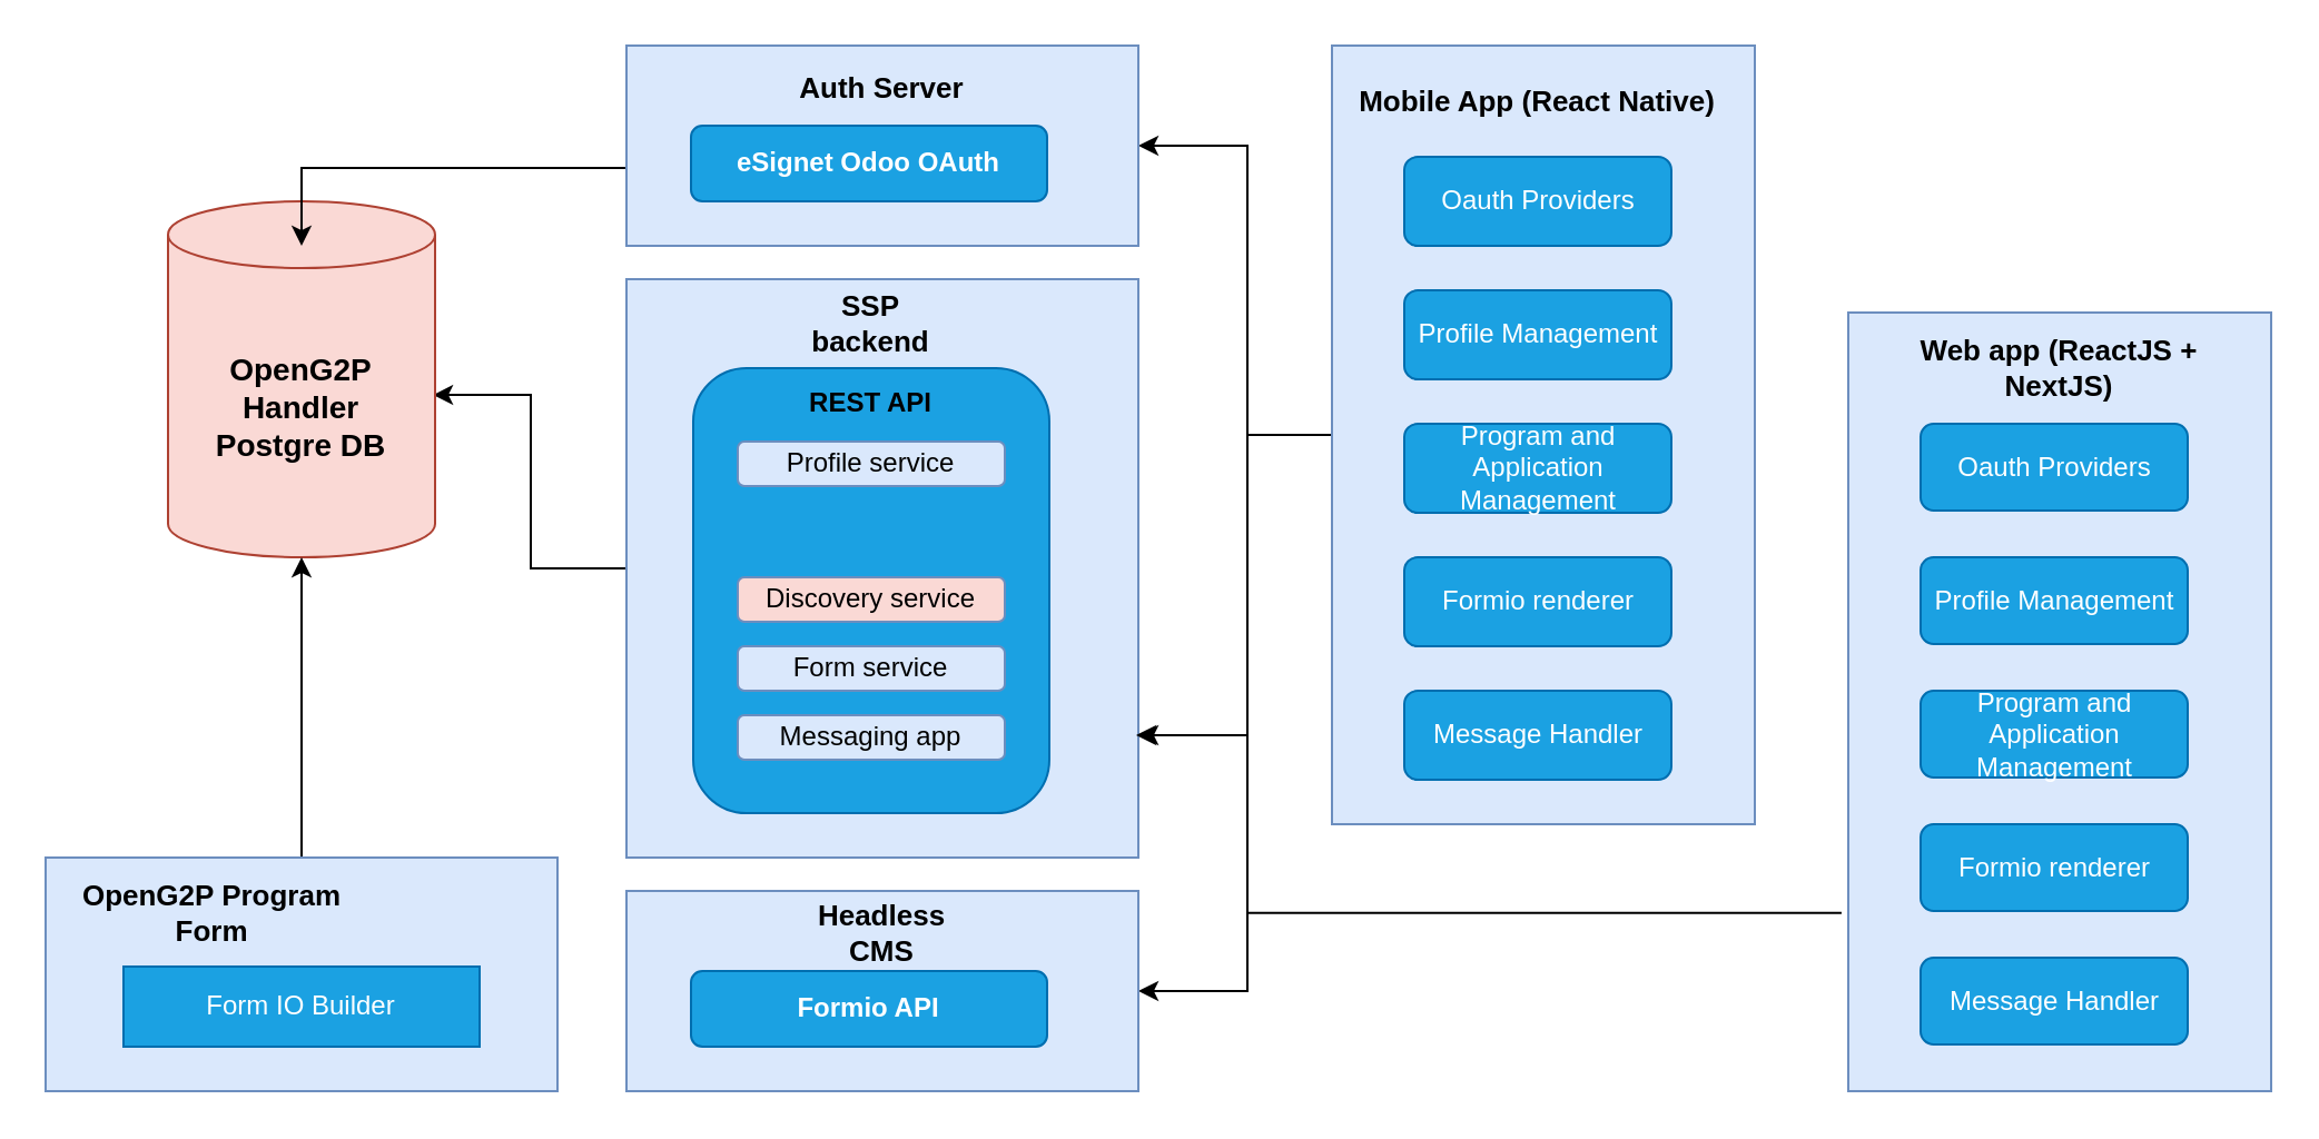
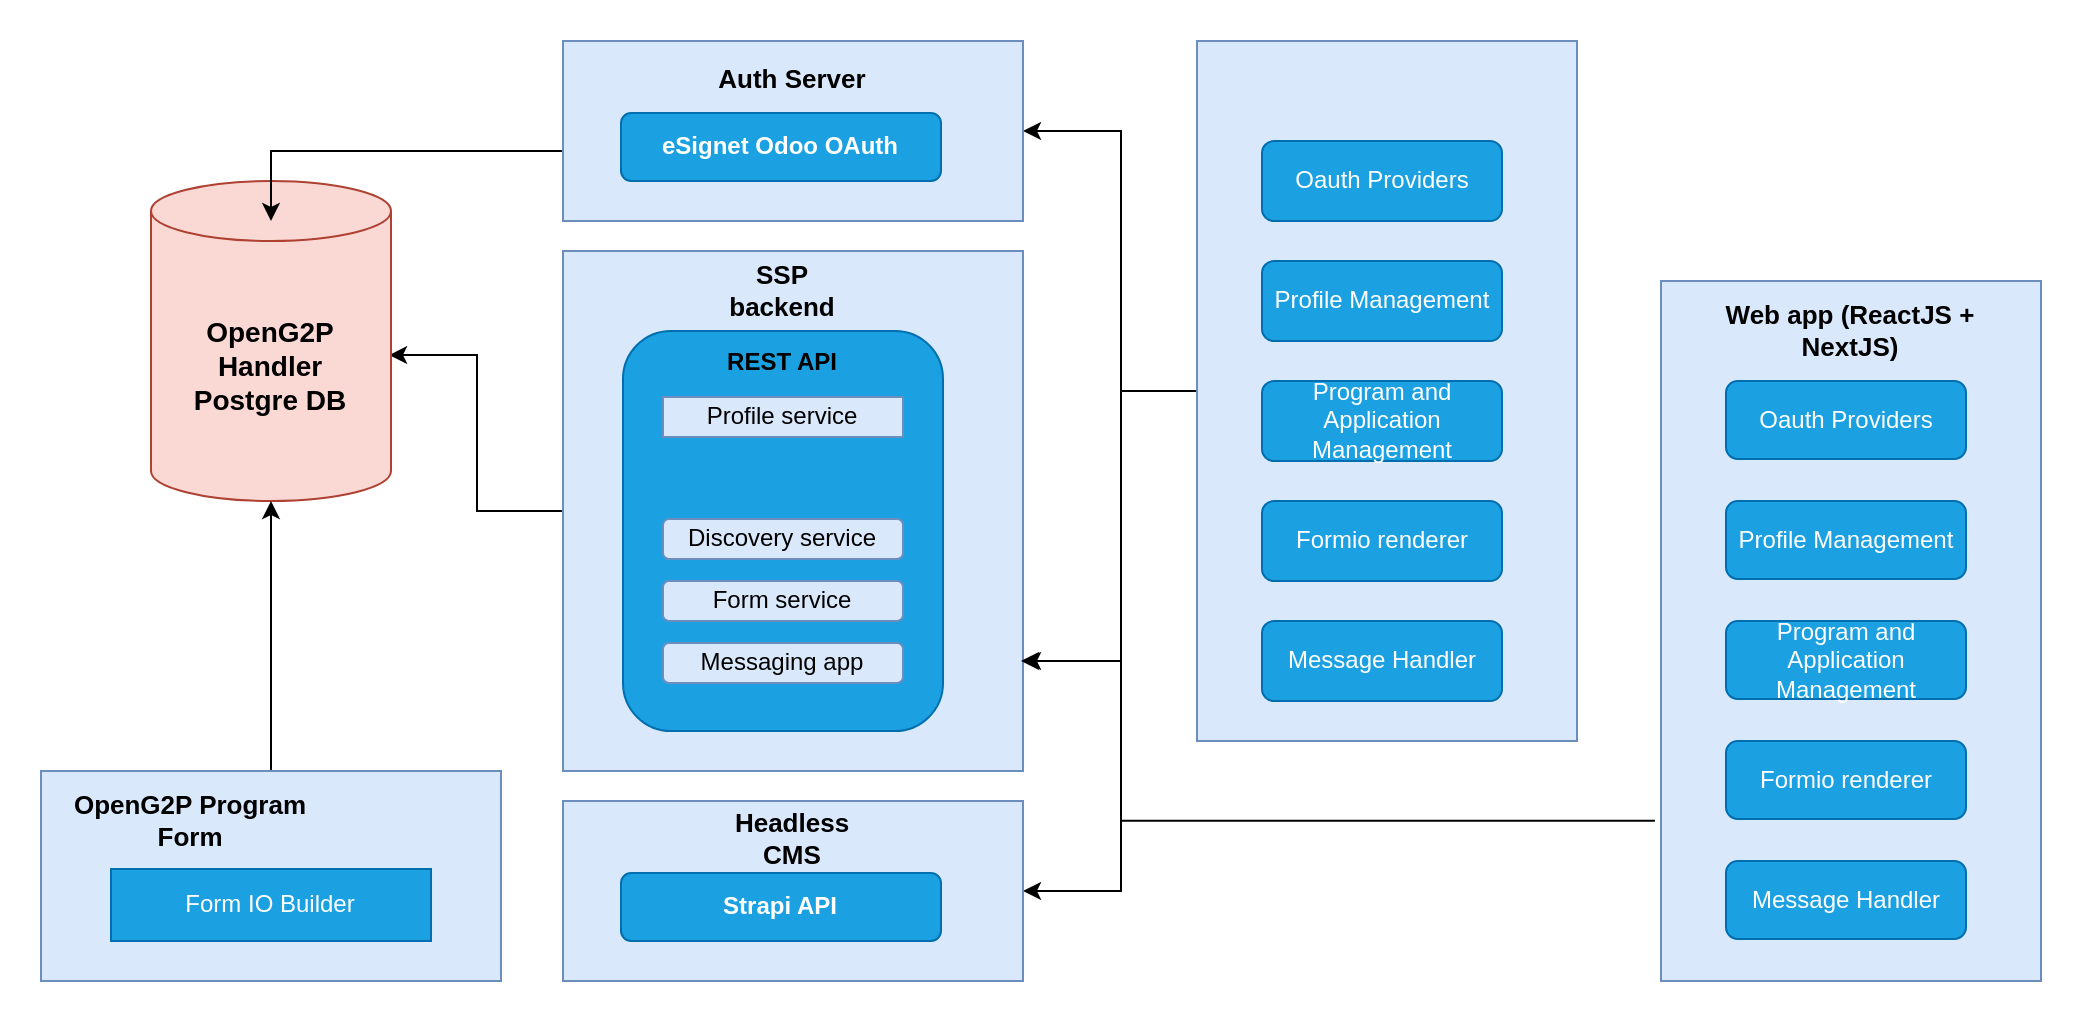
  <mxCell id="0" />
  <mxCell id="1" parent="0" />
  <mxCell id="2" style="edgeStyle=orthogonalEdgeStyle;rounded=0;orthogonalLoop=1;jettySize=auto;html=1;entryX=0.992;entryY=0.544;entryDx=0;entryDy=0;entryPerimeter=0;" parent="1" source="3" target="9" edge="1"><mxGeometry relative="1" as="geometry" /></mxCell>
  <mxCell id="3" value="" style="rounded=0;whiteSpace=wrap;html=1;fillColor=#dae8fc;strokeColor=#6c8ebf;" parent="1" vertex="1"><mxGeometry x="281" y="125" width="230" height="260" as="geometry" /></mxCell>
  <mxCell id="4" value="" style="edgeStyle=orthogonalEdgeStyle;rounded=0;orthogonalLoop=1;jettySize=auto;html=1;" parent="1" source="7" target="3" edge="1"><mxGeometry relative="1" as="geometry"><Array as="points"><mxPoint x="560" y="195" /><mxPoint x="560" y="330" /></Array></mxGeometry></mxCell>
  <mxCell id="5" style="edgeStyle=orthogonalEdgeStyle;rounded=0;orthogonalLoop=1;jettySize=auto;html=1;entryX=1;entryY=0.5;entryDx=0;entryDy=0;" edge="1" parent="1" source="7" target="20"><mxGeometry relative="1" as="geometry"><Array as="points"><mxPoint x="560" y="195" /><mxPoint x="560" y="65" /></Array></mxGeometry></mxCell>
  <mxCell id="6" style="edgeStyle=orthogonalEdgeStyle;rounded=0;orthogonalLoop=1;jettySize=auto;html=1;entryX=1;entryY=0.5;entryDx=0;entryDy=0;" edge="1" parent="1" source="7" target="38"><mxGeometry relative="1" as="geometry"><Array as="points"><mxPoint x="560" y="195" /><mxPoint x="560" y="445" /></Array></mxGeometry></mxCell>
  <mxCell id="7" value="" style="rounded=0;whiteSpace=wrap;html=1;fillColor=#dae8fc;strokeColor=#6c8ebf;" parent="1" vertex="1"><mxGeometry x="598" y="20" width="190" height="350" as="geometry" /></mxCell>
  <mxCell id="8" value="" style="rounded=0;whiteSpace=wrap;html=1;fillColor=#dae8fc;strokeColor=#6c8ebf;" parent="1" vertex="1"><mxGeometry x="830" y="140" width="190" height="350" as="geometry" /></mxCell>
  <mxCell id="9" value="OpenG2P Handler &lt;br style=&quot;font-size: 14px;&quot;&gt;Postgre DB" style="shape=cylinder3;whiteSpace=wrap;html=1;boundedLbl=1;backgroundOutline=1;size=15;fillColor=#fad9d5;strokeColor=#ae4132;fontStyle=1;fontSize=14;" parent="1" vertex="1"><mxGeometry x="75" y="90" width="120" height="160" as="geometry" /></mxCell>
  <mxCell id="10" value="" style="rounded=1;whiteSpace=wrap;html=1;fillColor=#1ba1e2;strokeColor=#006EAF;fontColor=#ffffff;" parent="1" vertex="1"><mxGeometry x="311" y="165" width="160" height="200" as="geometry" /></mxCell>
- <mxCell id="11" value="Mobile App (React Native)" style="text;html=1;strokeColor=none;fillColor=none;align=center;verticalAlign=middle;whiteSpace=wrap;rounded=0;fontSize=13;fontStyle=1" parent="1" vertex="1"><mxGeometry x="608" y="30" width="165" height="30" as="geometry" /></mxCell>
  <mxCell id="12" value="Web app (ReactJS + NextJS)" style="text;html=1;strokeColor=none;fillColor=none;align=center;verticalAlign=middle;whiteSpace=wrap;rounded=0;fontSize=13;fontStyle=1" parent="1" vertex="1"><mxGeometry x="840" y="150" width="170" height="30" as="geometry" /></mxCell>
  <mxCell id="13" value="Formio renderer" style="rounded=1;whiteSpace=wrap;html=1;fillColor=#1ba1e2;strokeColor=#006EAF;fontColor=#ffffff;" parent="1" vertex="1"><mxGeometry x="630.5" y="250" width="120" height="40" as="geometry" /></mxCell>
  <mxCell id="14" value="SSP backend" style="text;html=1;strokeColor=none;fillColor=none;align=center;verticalAlign=middle;whiteSpace=wrap;rounded=0;fontSize=13;fontStyle=1" parent="1" vertex="1"><mxGeometry x="351" y="130" width="80" height="30" as="geometry" /></mxCell>
  <mxCell id="15" style="edgeStyle=orthogonalEdgeStyle;rounded=0;orthogonalLoop=1;jettySize=auto;html=1;entryX=0.5;entryY=1;entryDx=0;entryDy=0;entryPerimeter=0;" parent="1" source="16" target="9" edge="1"><mxGeometry relative="1" as="geometry" /></mxCell>
  <mxCell id="16" value="" style="rounded=0;whiteSpace=wrap;html=1;fillColor=#dae8fc;strokeColor=#6c8ebf;" parent="1" vertex="1"><mxGeometry x="20" y="385" width="230" height="105" as="geometry" /></mxCell>
  <mxCell id="17" value="Form IO Builder" style="whiteSpace=wrap;html=1;fillColor=#1ba1e2;strokeColor=#006EAF;fontColor=#ffffff;rounded=0;" parent="1" vertex="1"><mxGeometry x="55" y="434" width="160" height="36" as="geometry" /></mxCell>
  <mxCell id="18" value="OpenG2P Program Form" style="text;html=1;strokeColor=none;fillColor=none;align=center;verticalAlign=middle;whiteSpace=wrap;rounded=0;fontSize=13;fontStyle=1" parent="1" vertex="1"><mxGeometry x="35" y="394.5" width="120" height="30" as="geometry" /></mxCell>
  <mxCell id="19" style="edgeStyle=orthogonalEdgeStyle;rounded=0;orthogonalLoop=1;jettySize=auto;html=1;" parent="1" source="20" edge="1"><mxGeometry relative="1" as="geometry"><mxPoint x="135" y="110" as="targetPoint" /><Array as="points"><mxPoint x="135" y="75" /><mxPoint x="135" y="110" /></Array></mxGeometry></mxCell>
  <mxCell id="20" value="" style="rounded=0;whiteSpace=wrap;html=1;fillColor=#dae8fc;strokeColor=#6c8ebf;" parent="1" vertex="1"><mxGeometry x="281" y="20" width="230" height="90" as="geometry" /></mxCell>
  <mxCell id="21" value="eSignet Odoo OAuth" style="rounded=1;whiteSpace=wrap;html=1;fillColor=#1ba1e2;strokeColor=#006EAF;fontColor=#ffffff;fontStyle=1" parent="1" vertex="1"><mxGeometry x="310" y="56" width="160" height="34" as="geometry" /></mxCell>
  <mxCell id="22" value="Auth Server" style="text;html=1;strokeColor=none;fillColor=none;align=center;verticalAlign=middle;whiteSpace=wrap;rounded=0;fontSize=13;fontStyle=1" parent="1" vertex="1"><mxGeometry x="356" y="24" width="80" height="30" as="geometry" /></mxCell>
  <mxCell id="23" value="Oauth Providers" style="rounded=1;whiteSpace=wrap;html=1;fillColor=#1ba1e2;strokeColor=#006EAF;fontColor=#ffffff;" parent="1" vertex="1"><mxGeometry x="630.5" y="70" width="120" height="40" as="geometry" /></mxCell>
  <mxCell id="24" value="Profile Management" style="rounded=1;whiteSpace=wrap;html=1;fillColor=#1ba1e2;strokeColor=#006EAF;fontColor=#ffffff;" parent="1" vertex="1"><mxGeometry x="630.5" y="130" width="120" height="40" as="geometry" /></mxCell>
  <mxCell id="25" value="Program and Application Management" style="rounded=1;whiteSpace=wrap;html=1;fillColor=#1ba1e2;strokeColor=#006EAF;fontColor=#ffffff;" parent="1" vertex="1"><mxGeometry x="630.5" y="190" width="120" height="40" as="geometry" /></mxCell>
  <mxCell id="26" value="" style="edgeStyle=orthogonalEdgeStyle;rounded=0;orthogonalLoop=1;jettySize=auto;html=1;exitX=-0.016;exitY=0.771;exitDx=0;exitDy=0;exitPerimeter=0;" parent="1" source="8" edge="1"><mxGeometry relative="1" as="geometry"><mxPoint x="781" y="560" as="sourcePoint" /><mxPoint x="510" y="330" as="targetPoint" /><Array as="points"><mxPoint x="560" y="410" /><mxPoint x="560" y="330" /></Array></mxGeometry></mxCell>
  <mxCell id="27" value="Message Handler" style="rounded=1;whiteSpace=wrap;html=1;fillColor=#1ba1e2;strokeColor=#006EAF;fontColor=#ffffff;" parent="1" vertex="1"><mxGeometry x="630.5" y="310" width="120" height="40" as="geometry" /></mxCell>
  <mxCell id="28" value="Formio renderer" style="rounded=1;whiteSpace=wrap;html=1;fillColor=#1ba1e2;strokeColor=#006EAF;fontColor=#ffffff;" parent="1" vertex="1"><mxGeometry x="862.5" y="370" width="120" height="39" as="geometry" /></mxCell>
  <mxCell id="29" value="Oauth Providers" style="rounded=1;whiteSpace=wrap;html=1;fillColor=#1ba1e2;strokeColor=#006EAF;fontColor=#ffffff;" parent="1" vertex="1"><mxGeometry x="862.5" y="190" width="120" height="39" as="geometry" /></mxCell>
  <mxCell id="30" value="Profile Management" style="rounded=1;whiteSpace=wrap;html=1;fillColor=#1ba1e2;strokeColor=#006EAF;fontColor=#ffffff;" parent="1" vertex="1"><mxGeometry x="862.5" y="250" width="120" height="39" as="geometry" /></mxCell>
  <mxCell id="31" value="Program and Application Management" style="rounded=1;whiteSpace=wrap;html=1;fillColor=#1ba1e2;strokeColor=#006EAF;fontColor=#ffffff;" parent="1" vertex="1"><mxGeometry x="862.5" y="310" width="120" height="39" as="geometry" /></mxCell>
  <mxCell id="32" value="Message Handler" style="rounded=1;whiteSpace=wrap;html=1;fillColor=#1ba1e2;strokeColor=#006EAF;fontColor=#ffffff;" parent="1" vertex="1"><mxGeometry x="862.5" y="430" width="120" height="39" as="geometry" /></mxCell>
  <mxCell id="33" value="REST API" style="text;html=1;strokeColor=none;fillColor=none;align=center;verticalAlign=middle;whiteSpace=wrap;rounded=0;fontStyle=1" parent="1" vertex="1"><mxGeometry x="361" y="166" width="60" height="30" as="geometry" /></mxCell>
- <mxCell id="34" value="Profile service" style="rounded=1;whiteSpace=wrap;html=1;fillColor=#dae8fc;strokeColor=#6c8ebf;" parent="1" vertex="1"><mxGeometry x="331" y="198" width="120" height="20" as="geometry" /></mxCell>
+ <mxCell id="34" value="Profile service" style="whiteSpace=wrap;html=1;fillColor=#dae8fc;strokeColor=#6c8ebf;rounded=0;" parent="1" vertex="1"><mxGeometry x="331" y="198" width="120" height="20" as="geometry" /></mxCell>
  <mxCell id="35" value="Form service" style="rounded=1;whiteSpace=wrap;html=1;fillColor=#dae8fc;strokeColor=#6c8ebf;" parent="1" vertex="1"><mxGeometry x="331" y="290" width="120" height="20" as="geometry" /></mxCell>
  <mxCell id="36" value="Messaging app" style="rounded=1;whiteSpace=wrap;html=1;fillColor=#dae8fc;strokeColor=#6c8ebf;" parent="1" vertex="1"><mxGeometry x="331" y="321" width="120" height="20" as="geometry" /></mxCell>
- <mxCell id="37" value="Discovery service" style="rounded=1;whiteSpace=wrap;html=1;fillColor=#fad9d5;strokeColor=#6c8ebf;" parent="1" vertex="1"><mxGeometry x="331" y="259" width="120" height="20" as="geometry" /></mxCell>
+ <mxCell id="37" value="Discovery service" style="rounded=1;whiteSpace=wrap;html=1;fillColor=#dae8fc;strokeColor=#6c8ebf;" parent="1" vertex="1"><mxGeometry x="331" y="259" width="120" height="20" as="geometry" /></mxCell>
  <mxCell id="38" value="" style="rounded=0;whiteSpace=wrap;html=1;fillColor=#dae8fc;strokeColor=#6c8ebf;" vertex="1" parent="1"><mxGeometry x="281" y="400" width="230" height="90" as="geometry" /></mxCell>
- <mxCell id="39" value="Formio API" style="rounded=1;whiteSpace=wrap;html=1;fillColor=#1ba1e2;strokeColor=#006EAF;fontColor=#ffffff;fontStyle=1" vertex="1" parent="1"><mxGeometry x="310" y="436" width="160" height="34" as="geometry" /></mxCell>
+ <mxCell id="39" value="Strapi API" style="rounded=1;whiteSpace=wrap;html=1;fillColor=#1ba1e2;strokeColor=#006EAF;fontColor=#ffffff;fontStyle=1" vertex="1" parent="1"><mxGeometry x="310" y="436" width="160" height="34" as="geometry" /></mxCell>
  <mxCell id="40" value="Headless CMS" style="text;html=1;strokeColor=none;fillColor=none;align=center;verticalAlign=middle;whiteSpace=wrap;rounded=0;fontSize=13;fontStyle=1" vertex="1" parent="1"><mxGeometry x="356" y="404" width="80" height="30" as="geometry" /></mxCell>
